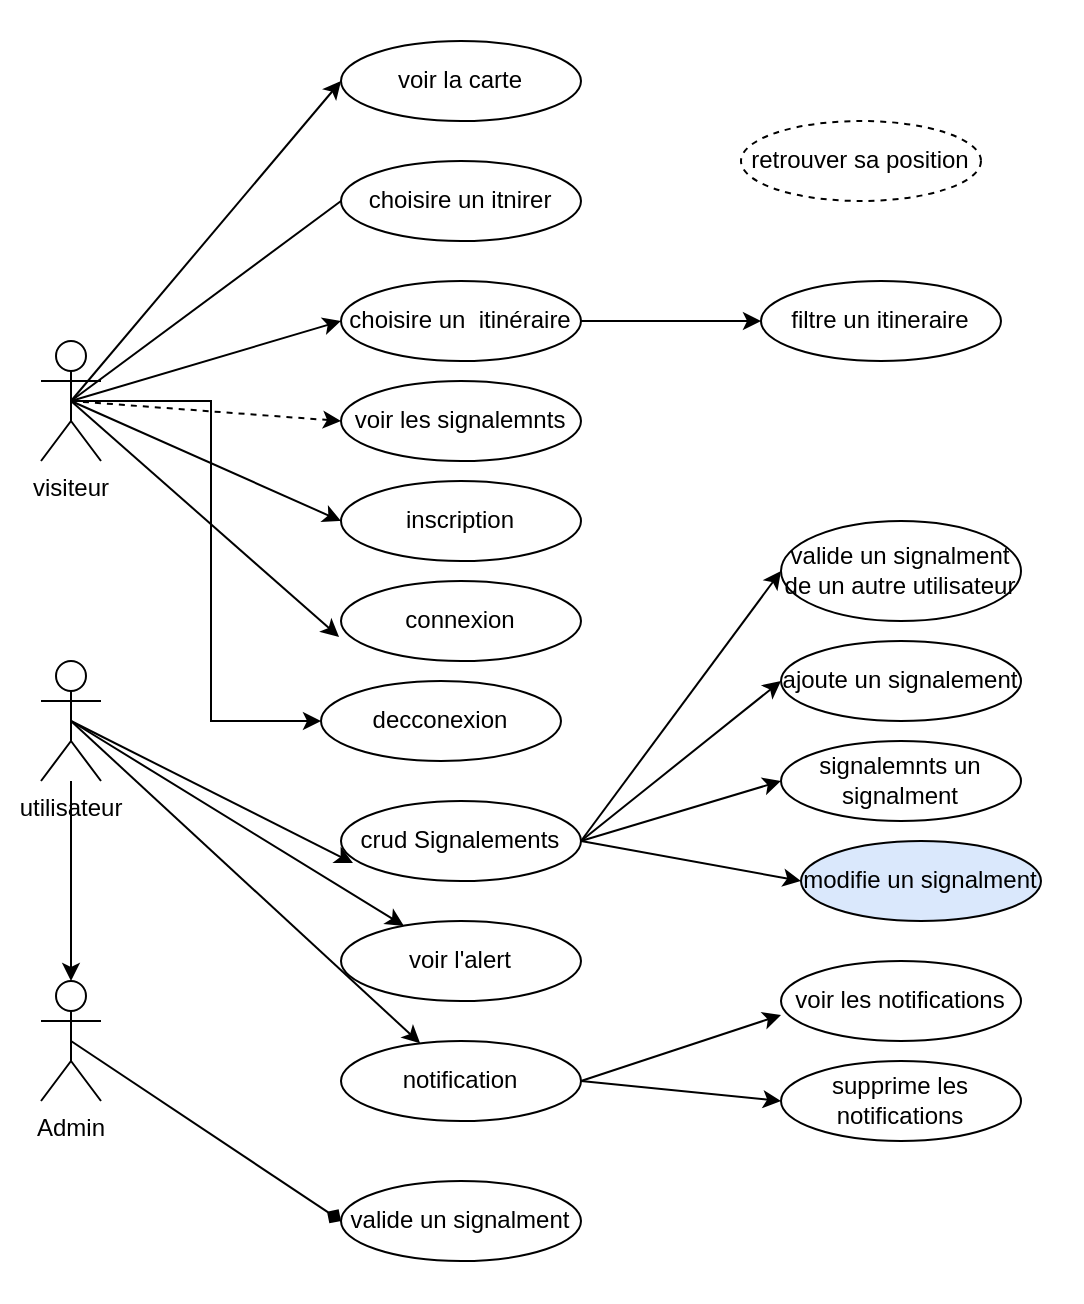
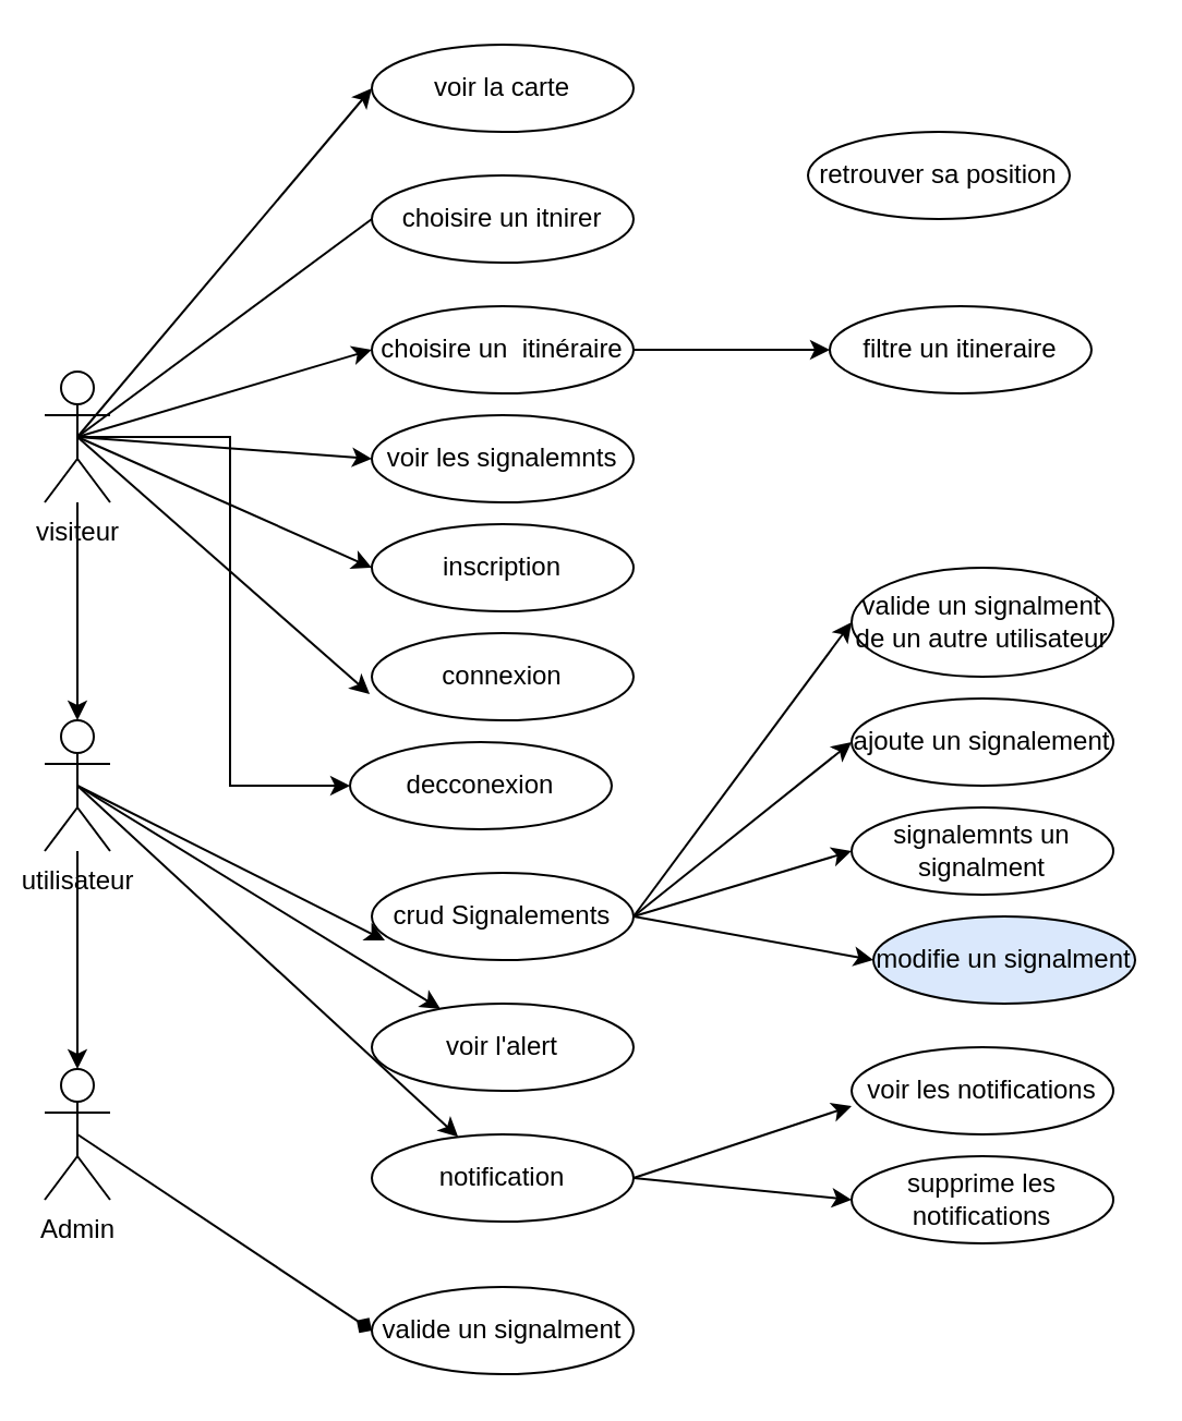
  <mxCell id="0" />
  <mxCell id="1" parent="0" />
+ <mxCell id="2" value="" style="edgeStyle=orthogonalEdgeStyle;rounded=0;orthogonalLoop=1;jettySize=auto;html=1;" parent="1" source="9" target="12" edge="1"><mxGeometry relative="1" as="geometry" /></mxCell>
  <mxCell id="3" style="edgeStyle=none;rounded=0;orthogonalLoop=1;jettySize=auto;html=1;exitX=0.5;exitY=0.5;exitDx=0;exitDy=0;exitPerimeter=0;entryX=0;entryY=0.5;entryDx=0;entryDy=0;endArrow=none;" parent="1" source="9" target="16" edge="1"><mxGeometry relative="1" as="geometry" /></mxCell>
  <mxCell id="4" style="edgeStyle=none;rounded=0;orthogonalLoop=1;jettySize=auto;html=1;exitX=0.5;exitY=0.5;exitDx=0;exitDy=0;exitPerimeter=0;entryX=0;entryY=0.5;entryDx=0;entryDy=0;" parent="1" source="9" target="18" edge="1"><mxGeometry relative="1" as="geometry" /></mxCell>
  <mxCell id="5" style="edgeStyle=none;rounded=0;orthogonalLoop=1;jettySize=auto;html=1;exitX=0.5;exitY=0.5;exitDx=0;exitDy=0;exitPerimeter=0;entryX=0;entryY=0.5;entryDx=0;entryDy=0;" parent="1" source="9" target="15" edge="1"><mxGeometry relative="1" as="geometry" /></mxCell>
- <mxCell id="6" style="edgeStyle=none;rounded=0;orthogonalLoop=1;jettySize=auto;html=1;exitX=0.5;exitY=0.5;exitDx=0;exitDy=0;exitPerimeter=0;entryX=0;entryY=0.5;entryDx=0;entryDy=0;dashed=1;" parent="1" source="9" target="38" edge="1"><mxGeometry relative="1" as="geometry" /></mxCell>
+ <mxCell id="6" style="edgeStyle=none;rounded=0;orthogonalLoop=1;jettySize=auto;html=1;exitX=0.5;exitY=0.5;exitDx=0;exitDy=0;exitPerimeter=0;entryX=0;entryY=0.5;entryDx=0;entryDy=0;" parent="1" source="9" target="38" edge="1"><mxGeometry relative="1" as="geometry" /></mxCell>
  <mxCell id="7" style="edgeStyle=none;rounded=0;orthogonalLoop=1;jettySize=auto;html=1;exitX=0.5;exitY=0.5;exitDx=0;exitDy=0;exitPerimeter=0;entryX=0;entryY=0.5;entryDx=0;entryDy=0;" parent="1" source="9" target="20" edge="1"><mxGeometry relative="1" as="geometry" /></mxCell>
  <mxCell id="8" style="edgeStyle=orthogonalEdgeStyle;rounded=0;orthogonalLoop=1;jettySize=auto;html=1;exitX=0.5;exitY=0.5;exitDx=0;exitDy=0;exitPerimeter=0;entryX=0;entryY=0.5;entryDx=0;entryDy=0;" edge="1" parent="1" source="9" target="43"><mxGeometry relative="1" as="geometry" /></mxCell>
  <mxCell id="9" value="visiteur" style="shape=umlActor;verticalLabelPosition=bottom;verticalAlign=top;html=1;outlineConnect=0;" parent="1" vertex="1"><mxGeometry x="20" y="170" width="30" height="60" as="geometry" /></mxCell>
  <mxCell id="10" style="edgeStyle=none;rounded=0;orthogonalLoop=1;jettySize=auto;html=1;exitX=0.5;exitY=0.5;exitDx=0;exitDy=0;exitPerimeter=0;" parent="1" source="12" target="32" edge="1"><mxGeometry relative="1" as="geometry" /></mxCell>
  <mxCell id="11" style="edgeStyle=none;rounded=0;orthogonalLoop=1;jettySize=auto;html=1;exitX=0.5;exitY=0.5;exitDx=0;exitDy=0;exitPerimeter=0;" parent="1" source="12" target="34" edge="1"><mxGeometry relative="1" as="geometry" /></mxCell>
  <mxCell id="12" value="utilisateur" style="shape=umlActor;verticalLabelPosition=bottom;verticalAlign=top;html=1;outlineConnect=0;" parent="1" vertex="1"><mxGeometry x="20" y="330" width="30" height="60" as="geometry" /></mxCell>
  <mxCell id="13" style="edgeStyle=none;rounded=0;orthogonalLoop=1;jettySize=auto;html=1;exitX=0.5;exitY=0.5;exitDx=0;exitDy=0;exitPerimeter=0;entryX=0;entryY=0.5;entryDx=0;entryDy=0;endArrow=diamond;" parent="1" source="14" target="21" edge="1"><mxGeometry relative="1" as="geometry" /></mxCell>
  <mxCell id="14" value="Admin" style="shape=umlActor;verticalLabelPosition=bottom;verticalAlign=top;html=1;outlineConnect=0;" parent="1" vertex="1"><mxGeometry x="20" y="490" width="30" height="60" as="geometry" /></mxCell>
  <mxCell id="15" value="voir la carte" style="ellipse;whiteSpace=wrap;html=1;" parent="1" vertex="1"><mxGeometry x="170" y="20" width="120" height="40" as="geometry" /></mxCell>
  <mxCell id="16" value="choisire un itnirer" style="ellipse;whiteSpace=wrap;html=1;" parent="1" vertex="1"><mxGeometry x="170" y="80" width="120" height="40" as="geometry" /></mxCell>
  <mxCell id="17" style="edgeStyle=none;rounded=0;orthogonalLoop=1;jettySize=auto;html=1;exitX=1;exitY=0.5;exitDx=0;exitDy=0;entryX=0;entryY=0.5;entryDx=0;entryDy=0;" parent="1" source="18" target="41" edge="1"><mxGeometry relative="1" as="geometry" /></mxCell>
  <mxCell id="18" value="choisire un&amp;nbsp;&amp;nbsp;itinéraire" style="ellipse;whiteSpace=wrap;html=1;" parent="1" vertex="1"><mxGeometry x="170" y="140" width="120" height="40" as="geometry" /></mxCell>
  <mxCell id="19" style="edgeStyle=orthogonalEdgeStyle;rounded=0;orthogonalLoop=1;jettySize=auto;html=1;entryX=0.5;entryY=0;entryDx=0;entryDy=0;entryPerimeter=0;" parent="1" source="12" target="14" edge="1"><mxGeometry relative="1" as="geometry" /></mxCell>
  <mxCell id="20" value="inscription" style="ellipse;whiteSpace=wrap;html=1;" parent="1" vertex="1"><mxGeometry x="170" y="240" width="120" height="40" as="geometry" /></mxCell>
  <mxCell id="21" value="valide un signalment" style="ellipse;whiteSpace=wrap;html=1;" parent="1" vertex="1"><mxGeometry x="170" y="590" width="120" height="40" as="geometry" /></mxCell>
  <mxCell id="22" value="connexion" style="ellipse;whiteSpace=wrap;html=1;" parent="1" vertex="1"><mxGeometry x="170" y="290" width="120" height="40" as="geometry" /></mxCell>
  <mxCell id="23" style="edgeStyle=none;rounded=0;orthogonalLoop=1;jettySize=auto;html=1;exitX=1;exitY=0.5;exitDx=0;exitDy=0;entryX=0;entryY=0.5;entryDx=0;entryDy=0;" parent="1" source="27" target="29" edge="1"><mxGeometry relative="1" as="geometry" /></mxCell>
  <mxCell id="24" style="edgeStyle=none;rounded=0;orthogonalLoop=1;jettySize=auto;html=1;exitX=1;exitY=0.5;exitDx=0;exitDy=0;entryX=0;entryY=0.5;entryDx=0;entryDy=0;" parent="1" source="27" target="28" edge="1"><mxGeometry relative="1" as="geometry" /></mxCell>
  <mxCell id="25" style="edgeStyle=none;rounded=0;orthogonalLoop=1;jettySize=auto;html=1;exitX=1;exitY=0.5;exitDx=0;exitDy=0;entryX=0;entryY=0.5;entryDx=0;entryDy=0;" parent="1" source="27" target="30" edge="1"><mxGeometry relative="1" as="geometry" /></mxCell>
  <mxCell id="26" style="edgeStyle=none;rounded=0;orthogonalLoop=1;jettySize=auto;html=1;exitX=1;exitY=0.5;exitDx=0;exitDy=0;entryX=0;entryY=0.5;entryDx=0;entryDy=0;" parent="1" source="27" target="39" edge="1"><mxGeometry relative="1" as="geometry" /></mxCell>
  <mxCell id="27" value="&lt;font style=&quot;font-size: 12px;&quot; face=&quot;Helvetica&quot;&gt;crud&amp;nbsp;Signalements&lt;/font&gt;" style="ellipse;whiteSpace=wrap;html=1;" parent="1" vertex="1"><mxGeometry x="170" y="400" width="120" height="40" as="geometry" /></mxCell>
  <mxCell id="28" value="signalemnts un signalment" style="ellipse;whiteSpace=wrap;html=1;" parent="1" vertex="1"><mxGeometry x="390" y="370" width="120" height="40" as="geometry" /></mxCell>
  <mxCell id="29" value="ajoute un signalement" style="ellipse;whiteSpace=wrap;html=1;" parent="1" vertex="1"><mxGeometry x="390" y="320" width="120" height="40" as="geometry" /></mxCell>
  <mxCell id="30" value="modifie un signalment" style="ellipse;whiteSpace=wrap;html=1;fillColor=#dae8fc;" parent="1" vertex="1"><mxGeometry x="400" y="420" width="120" height="40" as="geometry" /></mxCell>
  <mxCell id="31" style="edgeStyle=none;rounded=0;orthogonalLoop=1;jettySize=auto;html=1;exitX=0.5;exitY=0.5;exitDx=0;exitDy=0;exitPerimeter=0;entryX=0.05;entryY=0.775;entryDx=0;entryDy=0;entryPerimeter=0;" parent="1" source="12" target="27" edge="1"><mxGeometry relative="1" as="geometry" /></mxCell>
  <mxCell id="32" value="&lt;font style=&quot;font-size: 12px;&quot; face=&quot;Helvetica&quot;&gt;voir l'alert&lt;/font&gt;" style="ellipse;whiteSpace=wrap;html=1;" parent="1" vertex="1"><mxGeometry x="170" y="460" width="120" height="40" as="geometry" /></mxCell>
  <mxCell id="33" style="edgeStyle=none;rounded=0;orthogonalLoop=1;jettySize=auto;html=1;exitX=1;exitY=0.5;exitDx=0;exitDy=0;entryX=0;entryY=0.5;entryDx=0;entryDy=0;" parent="1" source="34" target="36" edge="1"><mxGeometry relative="1" as="geometry" /></mxCell>
  <mxCell id="34" value="notification" style="ellipse;whiteSpace=wrap;html=1;" parent="1" vertex="1"><mxGeometry x="170" y="520" width="120" height="40" as="geometry" /></mxCell>
  <mxCell id="35" value="voir les notifications" style="ellipse;whiteSpace=wrap;html=1;" parent="1" vertex="1"><mxGeometry x="390" y="480" width="120" height="40" as="geometry" /></mxCell>
  <mxCell id="36" value="supprime les notifications" style="ellipse;whiteSpace=wrap;html=1;" parent="1" vertex="1"><mxGeometry x="390" y="530" width="120" height="40" as="geometry" /></mxCell>
  <mxCell id="37" style="edgeStyle=none;rounded=0;orthogonalLoop=1;jettySize=auto;html=1;exitX=1;exitY=0.5;exitDx=0;exitDy=0;entryX=0;entryY=0.675;entryDx=0;entryDy=0;entryPerimeter=0;" parent="1" source="34" target="35" edge="1"><mxGeometry relative="1" as="geometry" /></mxCell>
  <mxCell id="38" value="voir les signalemnts" style="ellipse;whiteSpace=wrap;html=1;" parent="1" vertex="1"><mxGeometry x="170" y="190" width="120" height="40" as="geometry" /></mxCell>
  <mxCell id="39" value="valide un signalment de un autre utilisateur" style="ellipse;whiteSpace=wrap;html=1;" parent="1" vertex="1"><mxGeometry x="390" y="260" width="120" height="50" as="geometry" /></mxCell>
  <mxCell id="40" style="edgeStyle=none;rounded=0;orthogonalLoop=1;jettySize=auto;html=1;exitX=0.5;exitY=0.5;exitDx=0;exitDy=0;exitPerimeter=0;entryX=-0.008;entryY=0.7;entryDx=0;entryDy=0;entryPerimeter=0;" parent="1" source="9" target="22" edge="1"><mxGeometry relative="1" as="geometry" /></mxCell>
  <mxCell id="41" value="filtre un itineraire" style="ellipse;whiteSpace=wrap;html=1;" parent="1" vertex="1"><mxGeometry x="380" y="140" width="120" height="40" as="geometry" /></mxCell>
- <mxCell id="42" value="retrouver sa position" style="ellipse;whiteSpace=wrap;html=1;dashed=1;" parent="1" vertex="1"><mxGeometry x="370" y="60" width="120" height="40" as="geometry" /></mxCell>
+ <mxCell id="42" value="retrouver sa position" style="ellipse;whiteSpace=wrap;html=1;" parent="1" vertex="1"><mxGeometry x="370" y="60" width="120" height="40" as="geometry" /></mxCell>
  <mxCell id="43" value="decconexion" style="ellipse;whiteSpace=wrap;html=1;" vertex="1" parent="1"><mxGeometry x="160" y="340" width="120" height="40" as="geometry" /></mxCell>
